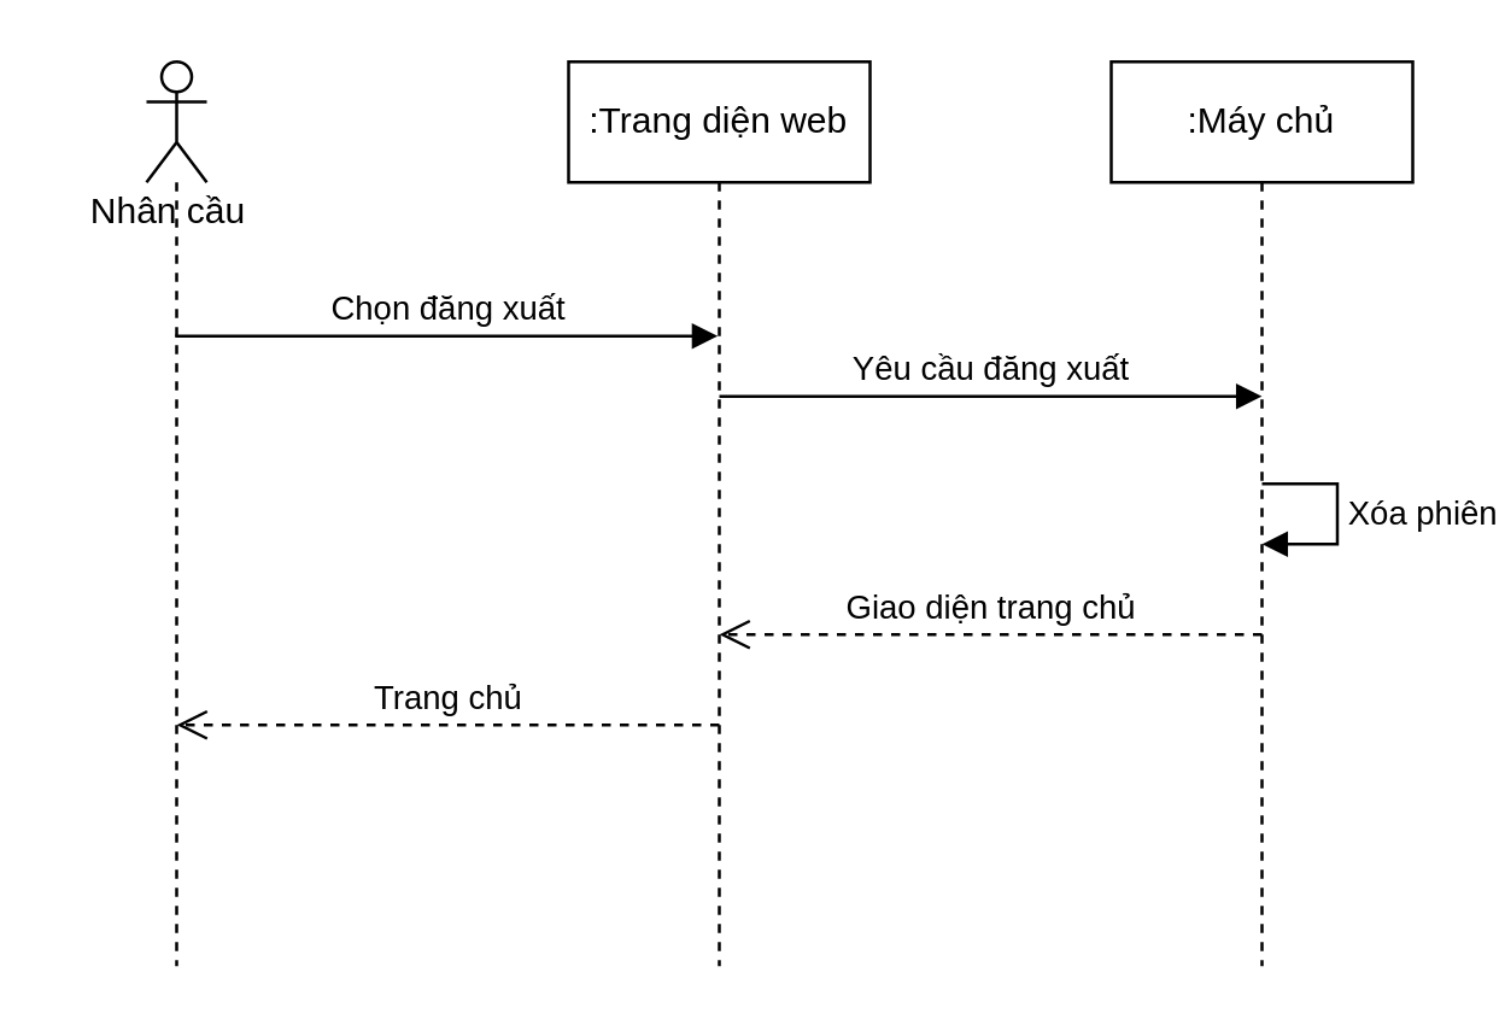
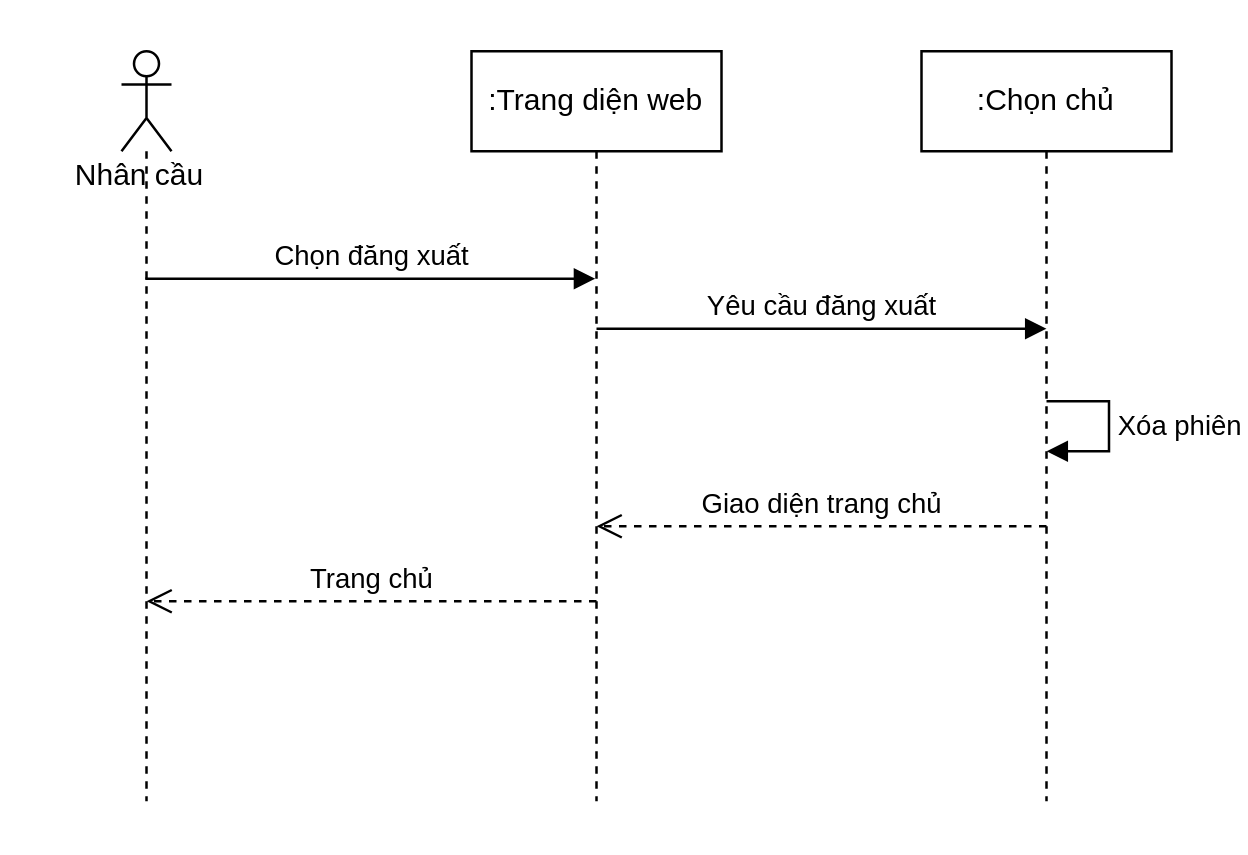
  <mxCell id="0" />
  <mxCell id="1" parent="0" />
  <mxCell id="2" value="" style="shape=umlLifeline;participant=umlActor;perimeter=lifelinePerimeter;whiteSpace=wrap;html=1;container=1;collapsible=0;recursiveResize=0;verticalAlign=top;spacingTop=36;outlineConnect=0;" vertex="1" parent="1"><mxGeometry x="48" y="20" width="20" height="300" as="geometry" /></mxCell>
  <mxCell id="3" value="Nhân cầu" style="text;html=1;align=center;verticalAlign=middle;resizable=0;points=[];autosize=1;strokeColor=none;fillColor=none;" vertex="1" parent="1"><mxGeometry x="20" y="60" width="70" height="20" as="geometry" /></mxCell>
  <mxCell id="4" value=":Trang diện web" style="shape=umlLifeline;perimeter=lifelinePerimeter;whiteSpace=wrap;html=1;container=1;collapsible=0;recursiveResize=0;outlineConnect=0;" vertex="1" parent="1"><mxGeometry x="188" y="20" width="100" height="300" as="geometry" /></mxCell>
- <mxCell id="5" value=":Máy chủ" style="shape=umlLifeline;perimeter=lifelinePerimeter;whiteSpace=wrap;html=1;container=1;collapsible=0;recursiveResize=0;outlineConnect=0;" vertex="1" parent="1"><mxGeometry x="368" y="20" width="100" height="300" as="geometry" /></mxCell>
+ <mxCell id="5" value=":Chọn chủ" style="shape=umlLifeline;perimeter=lifelinePerimeter;whiteSpace=wrap;html=1;container=1;collapsible=0;recursiveResize=0;outlineConnect=0;" vertex="1" parent="1"><mxGeometry x="368" y="20" width="100" height="300" as="geometry" /></mxCell>
  <mxCell id="6" value="Chọn đăng xuất" style="html=1;verticalAlign=bottom;endArrow=block;rounded=0;" edge="1" parent="1"><mxGeometry width="80" relative="1" as="geometry"><mxPoint x="57.5" y="111" as="sourcePoint" /><mxPoint x="237.5" y="111" as="targetPoint" /><Array as="points"><mxPoint x="188" y="111" /></Array></mxGeometry></mxCell>
  <mxCell id="7" value="Yêu cầu đăng xuất" style="html=1;verticalAlign=bottom;endArrow=block;rounded=0;" edge="1" parent="1"><mxGeometry width="80" relative="1" as="geometry"><mxPoint x="238" y="131" as="sourcePoint" /><mxPoint x="418" y="131" as="targetPoint" /><Array as="points"><mxPoint x="368.5" y="131" /></Array></mxGeometry></mxCell>
  <mxCell id="8" value="Trang chủ" style="html=1;verticalAlign=bottom;endArrow=open;dashed=1;endSize=8;rounded=0;" edge="1" parent="1"><mxGeometry relative="1" as="geometry"><mxPoint x="238" y="240" as="sourcePoint" /><mxPoint x="58" y="240" as="targetPoint" /><Array as="points"><mxPoint x="118.5" y="240" /></Array></mxGeometry></mxCell>
  <mxCell id="9" value="Giao diện trang chủ" style="html=1;verticalAlign=bottom;endArrow=open;dashed=1;endSize=8;rounded=0;" edge="1" parent="1"><mxGeometry relative="1" as="geometry"><mxPoint x="418" y="210" as="sourcePoint" /><mxPoint x="238" y="210" as="targetPoint" /><Array as="points"><mxPoint x="298.5" y="210" /></Array></mxGeometry></mxCell>
  <mxCell id="10" value="Xóa phiên" style="edgeStyle=orthogonalEdgeStyle;html=1;align=left;spacingLeft=2;endArrow=block;rounded=0;entryX=1;entryY=0;" edge="1" parent="1"><mxGeometry relative="1" as="geometry"><mxPoint x="418" y="160" as="sourcePoint" /><Array as="points"><mxPoint x="443" y="160" /></Array><mxPoint x="418" y="180" as="targetPoint" /></mxGeometry></mxCell>
